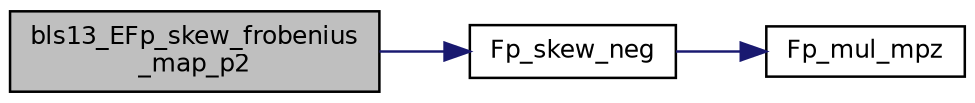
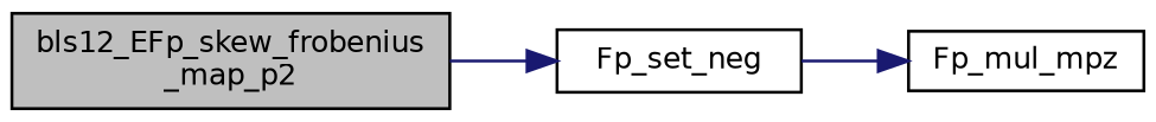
  digraph {
    rankdir=LR
    node [color=black fillcolor=white fontname=Helvetica fontsize=10 shape=record style=filled]
    edge [color=midnightblue fontname=Helvetica fontsize=10 labelfontname=Helvetica labelfontsize=10 style=solid]
-   n1 [fillcolor=grey75 fontcolor=black height=0.2 label="bls13_EFp_skew_frobenius\l_map_p2" width=0.4]
-   n2 [height=0.2 label=Fp_skew_neg width=0.4]
+   n1 [fillcolor=grey75 fontcolor=black height=0.2 label="bls12_EFp_skew_frobenius\l_map_p2" width=0.4]
+   n2 [height=0.2 label=Fp_set_neg width=0.4]
    n3 [height=0.2 label=Fp_mul_mpz width=0.4]
    n1 -> n2
    n2 -> n3
  }
